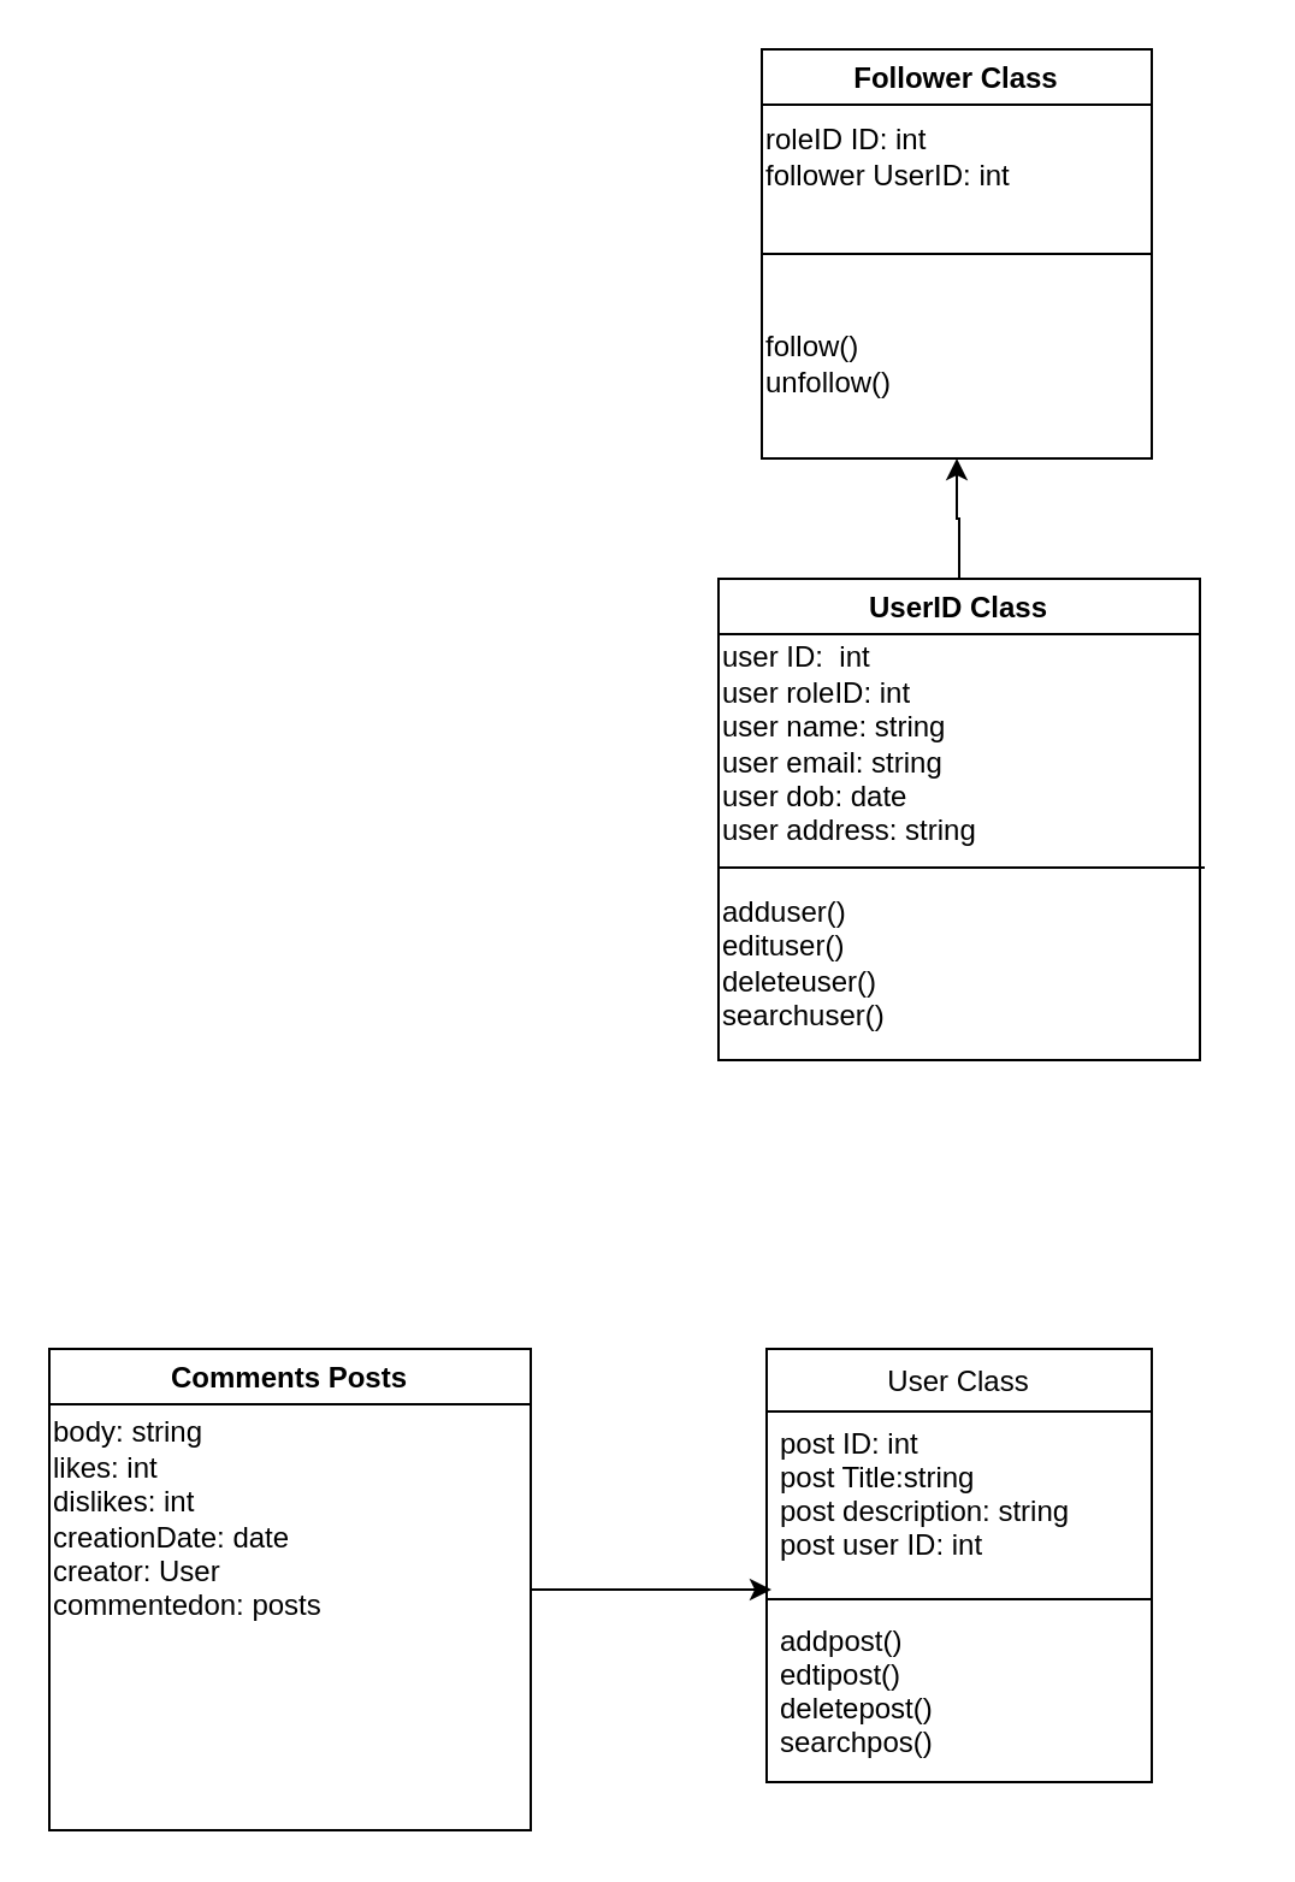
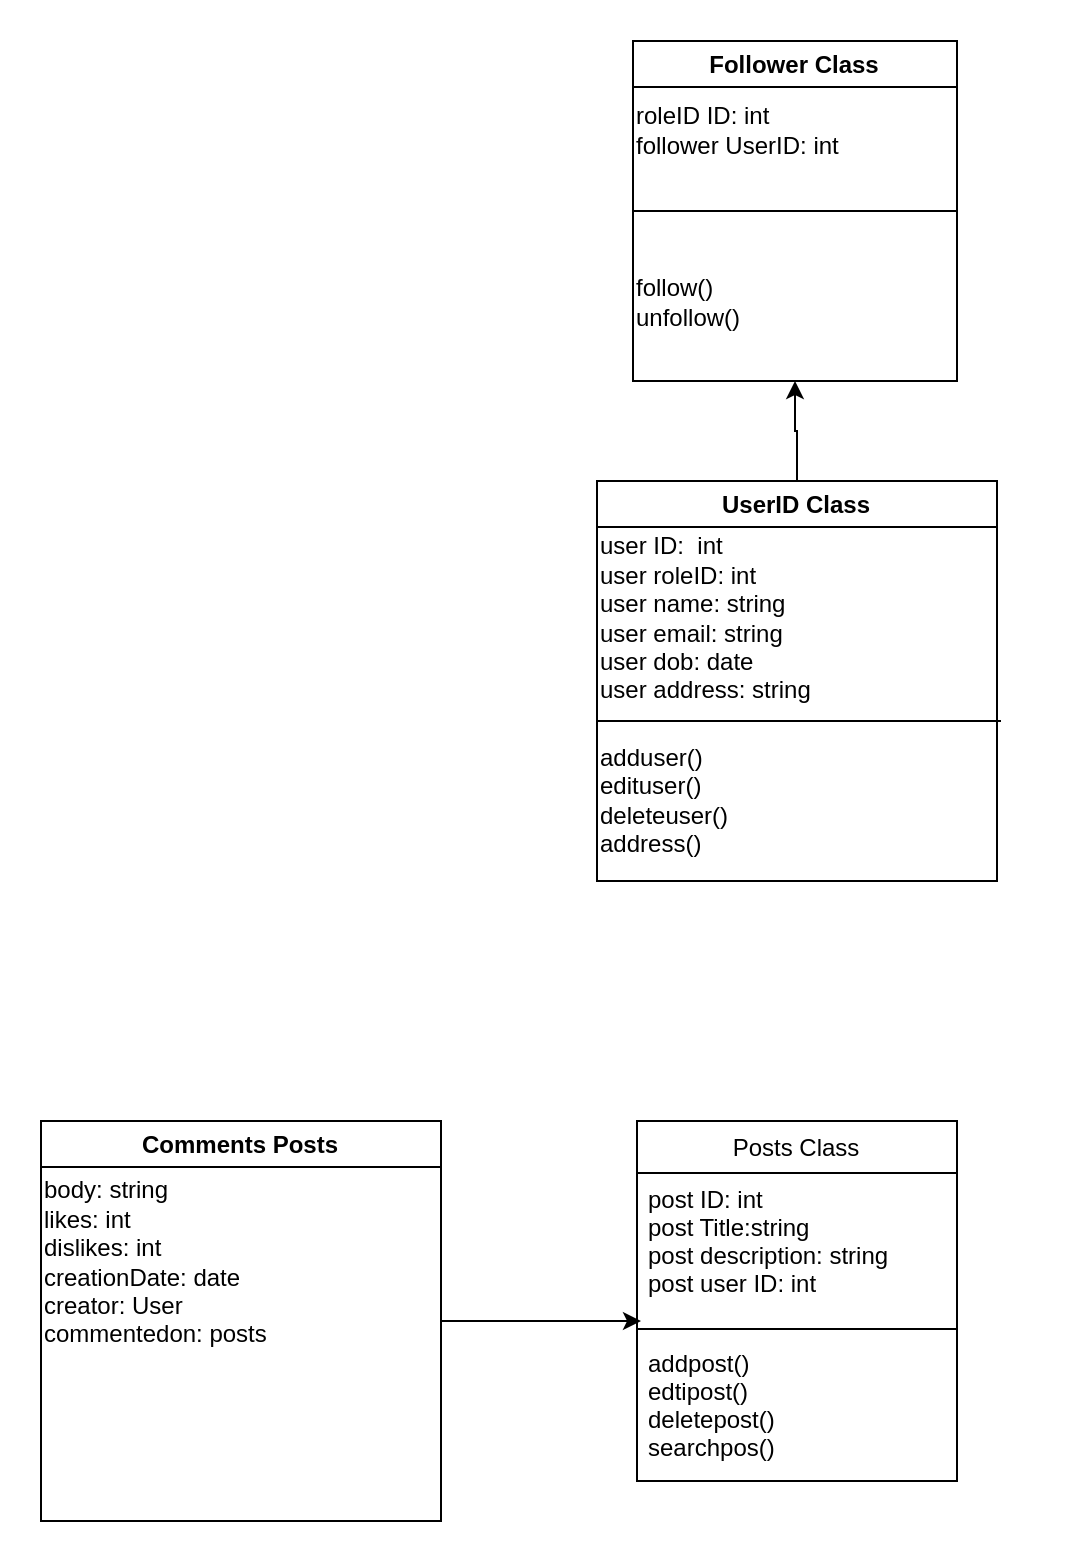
  <mxCell id="0" />
  <mxCell id="1" parent="0" />
- <mxCell id="2" value="User Class" style="swimlane;fontStyle=0;align=center;verticalAlign=top;childLayout=stackLayout;horizontal=1;startSize=26;horizontalStack=0;resizeParent=1;resizeLast=0;collapsible=1;marginBottom=0;rounded=0;shadow=0;strokeWidth=1;" parent="1" vertex="1"><mxGeometry x="318" y="560" width="160" height="180" as="geometry"><mxRectangle x="130" y="380" width="160" height="26" as="alternateBounds" /></mxGeometry></mxCell>
+ <mxCell id="2" value="Posts Class" style="swimlane;fontStyle=0;align=center;verticalAlign=top;childLayout=stackLayout;horizontal=1;startSize=26;horizontalStack=0;resizeParent=1;resizeLast=0;collapsible=1;marginBottom=0;rounded=0;shadow=0;strokeWidth=1;" parent="1" vertex="1"><mxGeometry x="318" y="560" width="160" height="180" as="geometry"><mxRectangle x="130" y="380" width="160" height="26" as="alternateBounds" /></mxGeometry></mxCell>
  <mxCell id="3" value="post ID: int&#10;post Title:string&#10;post description: string&#10;post user ID: int" style="text;align=left;verticalAlign=top;spacingLeft=4;spacingRight=4;overflow=hidden;rotatable=0;points=[[0,0.5],[1,0.5]];portConstraint=eastwest;" parent="2" vertex="1"><mxGeometry y="26" width="160" height="74" as="geometry" /></mxCell>
  <mxCell id="4" value="" style="line;html=1;strokeWidth=1;align=left;verticalAlign=middle;spacingTop=-1;spacingLeft=3;spacingRight=3;rotatable=0;labelPosition=right;points=[];portConstraint=eastwest;" parent="2" vertex="1"><mxGeometry y="100" width="160" height="8" as="geometry" /></mxCell>
  <mxCell id="5" value="addpost()&#10;edtipost()&#10;deletepost()&#10;searchpos()&#10;" style="text;align=left;verticalAlign=top;spacingLeft=4;spacingRight=4;overflow=hidden;rotatable=0;points=[[0,0.5],[1,0.5]];portConstraint=eastwest;fontStyle=0" parent="2" vertex="1"><mxGeometry y="108" width="160" height="72" as="geometry" /></mxCell>
  <mxCell id="6" style="edgeStyle=orthogonalEdgeStyle;rounded=0;orthogonalLoop=1;jettySize=auto;html=1;entryX=0.5;entryY=1;entryDx=0;entryDy=0;" parent="1" source="7" target="10" edge="1"><mxGeometry relative="1" as="geometry"><mxPoint x="398" y="170" as="targetPoint" /></mxGeometry></mxCell>
  <mxCell id="7" value="UserID Class" style="swimlane;" parent="1" vertex="1"><mxGeometry x="298" y="240" width="200" height="200" as="geometry" /></mxCell>
  <mxCell id="8" value="user ID:&amp;nbsp; int&lt;br&gt;user roleID: int&lt;br&gt;user name: string&lt;br&gt;user email: string&lt;br&gt;user dob: date&amp;nbsp;&lt;br&gt;user address: string" style="text;html=1;strokeColor=none;fillColor=none;align=left;verticalAlign=middle;whiteSpace=wrap;rounded=0;" parent="7" vertex="1"><mxGeometry y="28" width="200" height="82" as="geometry" /></mxCell>
- <mxCell id="9" value="adduser()&lt;br&gt;edituser()&lt;br&gt;deleteuser()&lt;br&gt;searchuser()&lt;br&gt;" style="text;html=1;strokeColor=none;fillColor=none;align=left;verticalAlign=middle;whiteSpace=wrap;rounded=0;" parent="7" vertex="1"><mxGeometry y="120" width="200" height="80" as="geometry" /></mxCell>
+ <mxCell id="9" value="adduser()&lt;br&gt;edituser()&lt;br&gt;deleteuser()&lt;br&gt;address()&lt;br&gt;" style="text;html=1;strokeColor=none;fillColor=none;align=left;verticalAlign=middle;whiteSpace=wrap;rounded=0;" parent="7" vertex="1"><mxGeometry y="120" width="200" height="80" as="geometry" /></mxCell>
  <mxCell id="10" value="Follower Class" style="swimlane;" parent="1" vertex="1"><mxGeometry x="316" y="20" width="162" height="170" as="geometry" /></mxCell>
  <mxCell id="11" value="roleID ID: int&amp;nbsp;&lt;br&gt;follower UserID: int&amp;nbsp;" style="text;html=1;align=left;verticalAlign=middle;resizable=0;points=[];autosize=1;strokeColor=none;fillColor=none;" parent="10" vertex="1"><mxGeometry y="30" width="120" height="30" as="geometry" /></mxCell>
  <mxCell id="12" value="follow()&lt;br&gt;unfollow()" style="text;html=1;strokeColor=none;fillColor=none;align=left;verticalAlign=middle;whiteSpace=wrap;rounded=0;" parent="10" vertex="1"><mxGeometry y="102" width="200" height="58" as="geometry" /></mxCell>
  <mxCell id="13" value="" style="endArrow=none;html=1;rounded=0;exitX=0;exitY=0;exitDx=0;exitDy=0;" parent="1" source="9" edge="1"><mxGeometry width="50" height="50" relative="1" as="geometry"><mxPoint x="360" y="290" as="sourcePoint" /><mxPoint x="500" y="360" as="targetPoint" /></mxGeometry></mxCell>
  <mxCell id="14" value="" style="endArrow=none;html=1;rounded=0;exitX=0;exitY=0.5;exitDx=0;exitDy=0;entryX=1;entryY=0.5;entryDx=0;entryDy=0;" parent="1" source="10" target="10" edge="1"><mxGeometry width="50" height="50" relative="1" as="geometry"><mxPoint x="360" y="220" as="sourcePoint" /><mxPoint x="410" y="170" as="targetPoint" /></mxGeometry></mxCell>
  <mxCell id="15" style="edgeStyle=orthogonalEdgeStyle;rounded=0;orthogonalLoop=1;jettySize=auto;html=1;" edge="1" parent="1" source="16"><mxGeometry relative="1" as="geometry"><mxPoint x="320" y="660" as="targetPoint" /></mxGeometry></mxCell>
  <mxCell id="16" value="Comments Posts" style="swimlane;fillColor=default;" vertex="1" parent="1"><mxGeometry x="20" y="560" width="200" height="200" as="geometry" /></mxCell>
  <mxCell id="17" value="body: string&lt;br&gt;likes: int&lt;br&gt;dislikes: int&lt;br&gt;creationDate: date&lt;br&gt;creator: User&lt;br&gt;commentedon: posts" style="text;html=1;align=left;verticalAlign=middle;resizable=0;points=[];autosize=1;strokeColor=none;fillColor=none;" vertex="1" parent="16"><mxGeometry y="26" width="130" height="90" as="geometry" /></mxCell>
